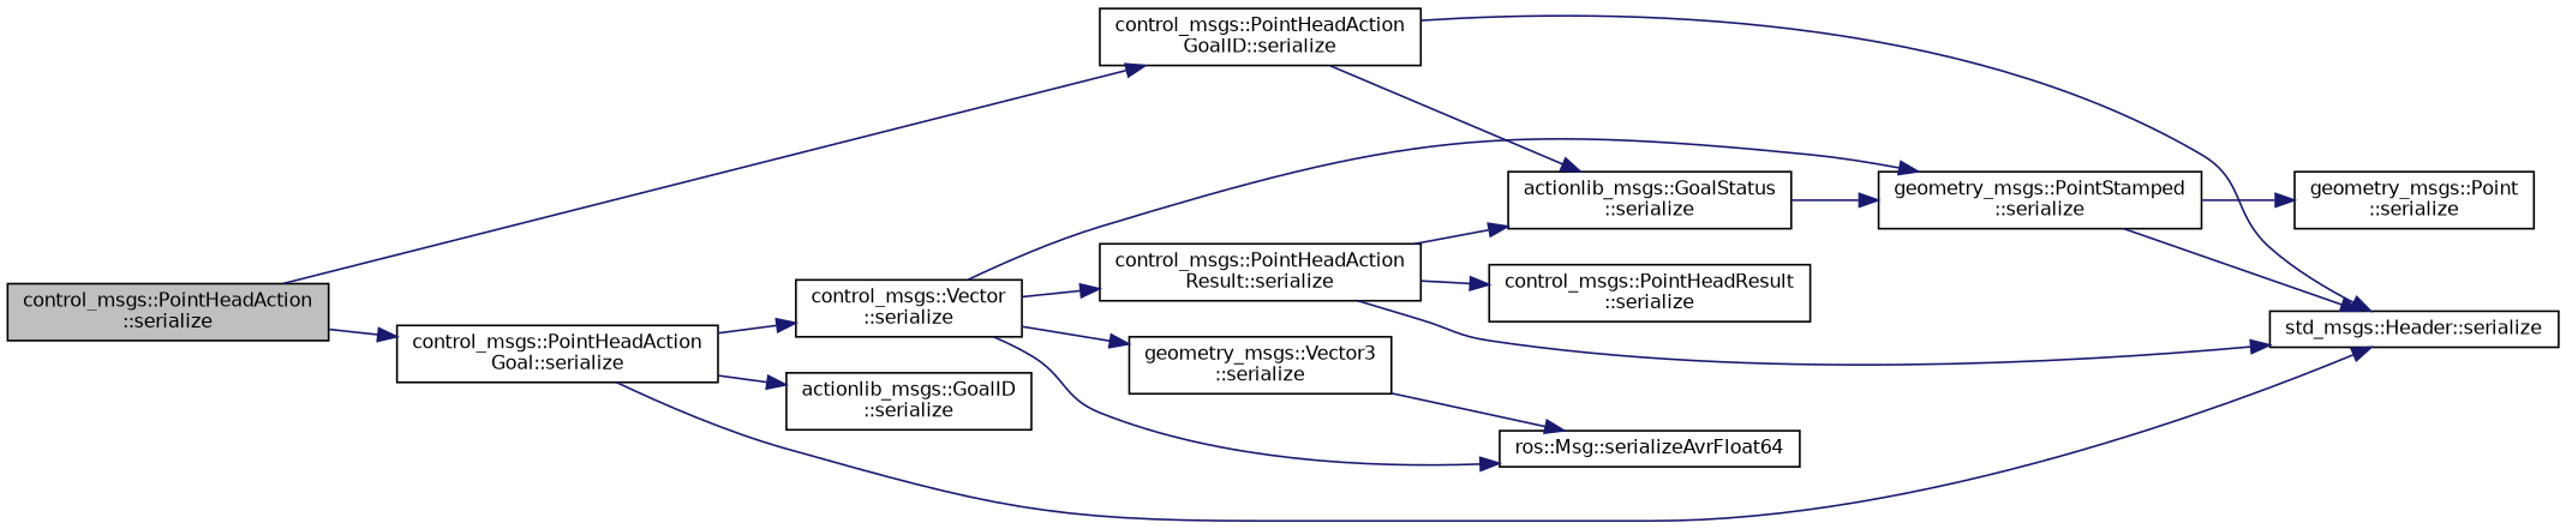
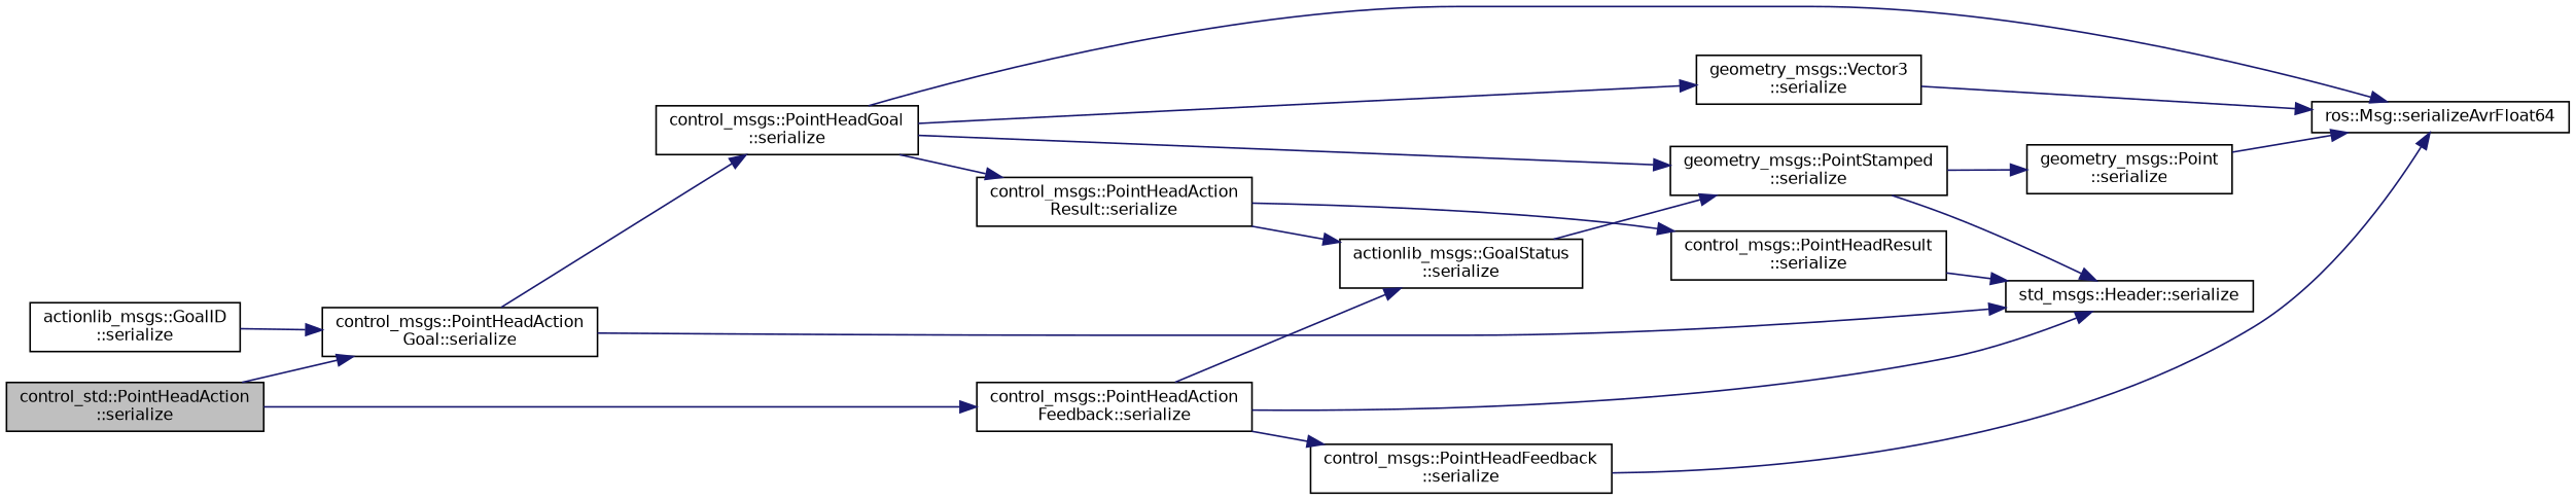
  digraph {
    rankdir=LR
    node [color=black fillcolor=white fontname=Helvetica fontsize=10 shape=record style=filled]
    edge [color=midnightblue fontname=Helvetica fontsize=10 labelfontname=Helvetica labelfontsize=10 style=solid]
-   n1 [fillcolor=grey75 fontcolor=black height=0.2 label="control_msgs::PointHeadAction\l::serialize" width=0.4]
+   n1 [fillcolor=grey75 fontcolor=black height=0.2 label="control_std::PointHeadAction\l::serialize" width=0.4]
    n2 [height=0.2 label="control_msgs::PointHeadAction\lGoal::serialize" width=0.4]
-   n3 [height=0.2 label="control_msgs::PointHeadAction\lGoalID::serialize" width=0.4]
+   n3 [height=0.2 label="control_msgs::PointHeadAction\lFeedback::serialize" width=0.4]
    n4 [height=0.2 label="std_msgs::Header::serialize" width=0.4]
    n5 [height=0.2 label="actionlib_msgs::GoalID\l::serialize" width=0.4]
-   n6 [height=0.2 label="control_msgs::Vector\l::serialize" width=0.4]
+   n6 [height=0.2 label="control_msgs::PointHeadGoal\l::serialize" width=0.4]
    n7 [height=0.2 label="control_msgs::PointHeadAction\lResult::serialize" width=0.4]
    n8 [height=0.2 label="actionlib_msgs::GoalStatus\l::serialize" width=0.4]
    n9 [height=0.2 label="control_msgs::PointHeadResult\l::serialize" width=0.4]
+   n10 [height=0.2 label="control_msgs::PointHeadFeedback\l::serialize" width=0.4]
    n11 [height=0.2 label="geometry_msgs::PointStamped\l::serialize" width=0.4]
    n12 [height=0.2 label="ros::Msg::serializeAvrFloat64" width=0.4]
    n13 [height=0.2 label="geometry_msgs::Vector3\l::serialize" width=0.4]
    n14 [height=0.2 label="geometry_msgs::Point\l::serialize" width=0.4]
    n1 -> n2
    n1 -> n3
    n2 -> n4
-   n2 -> n5
+   n5 -> n2
    n2 -> n6
    n3 -> n4
    n3 -> n8
+   n3 -> n10
    n6 -> n7
    n6 -> n11
    n6 -> n12
    n6 -> n13
-   n7 -> n4
+   n9 -> n4
    n7 -> n8
    n7 -> n9
    n8 -> n11
+   n10 -> n12
    n11 -> n4
    n11 -> n14
    n13 -> n12
+   n14 -> n12
  }
